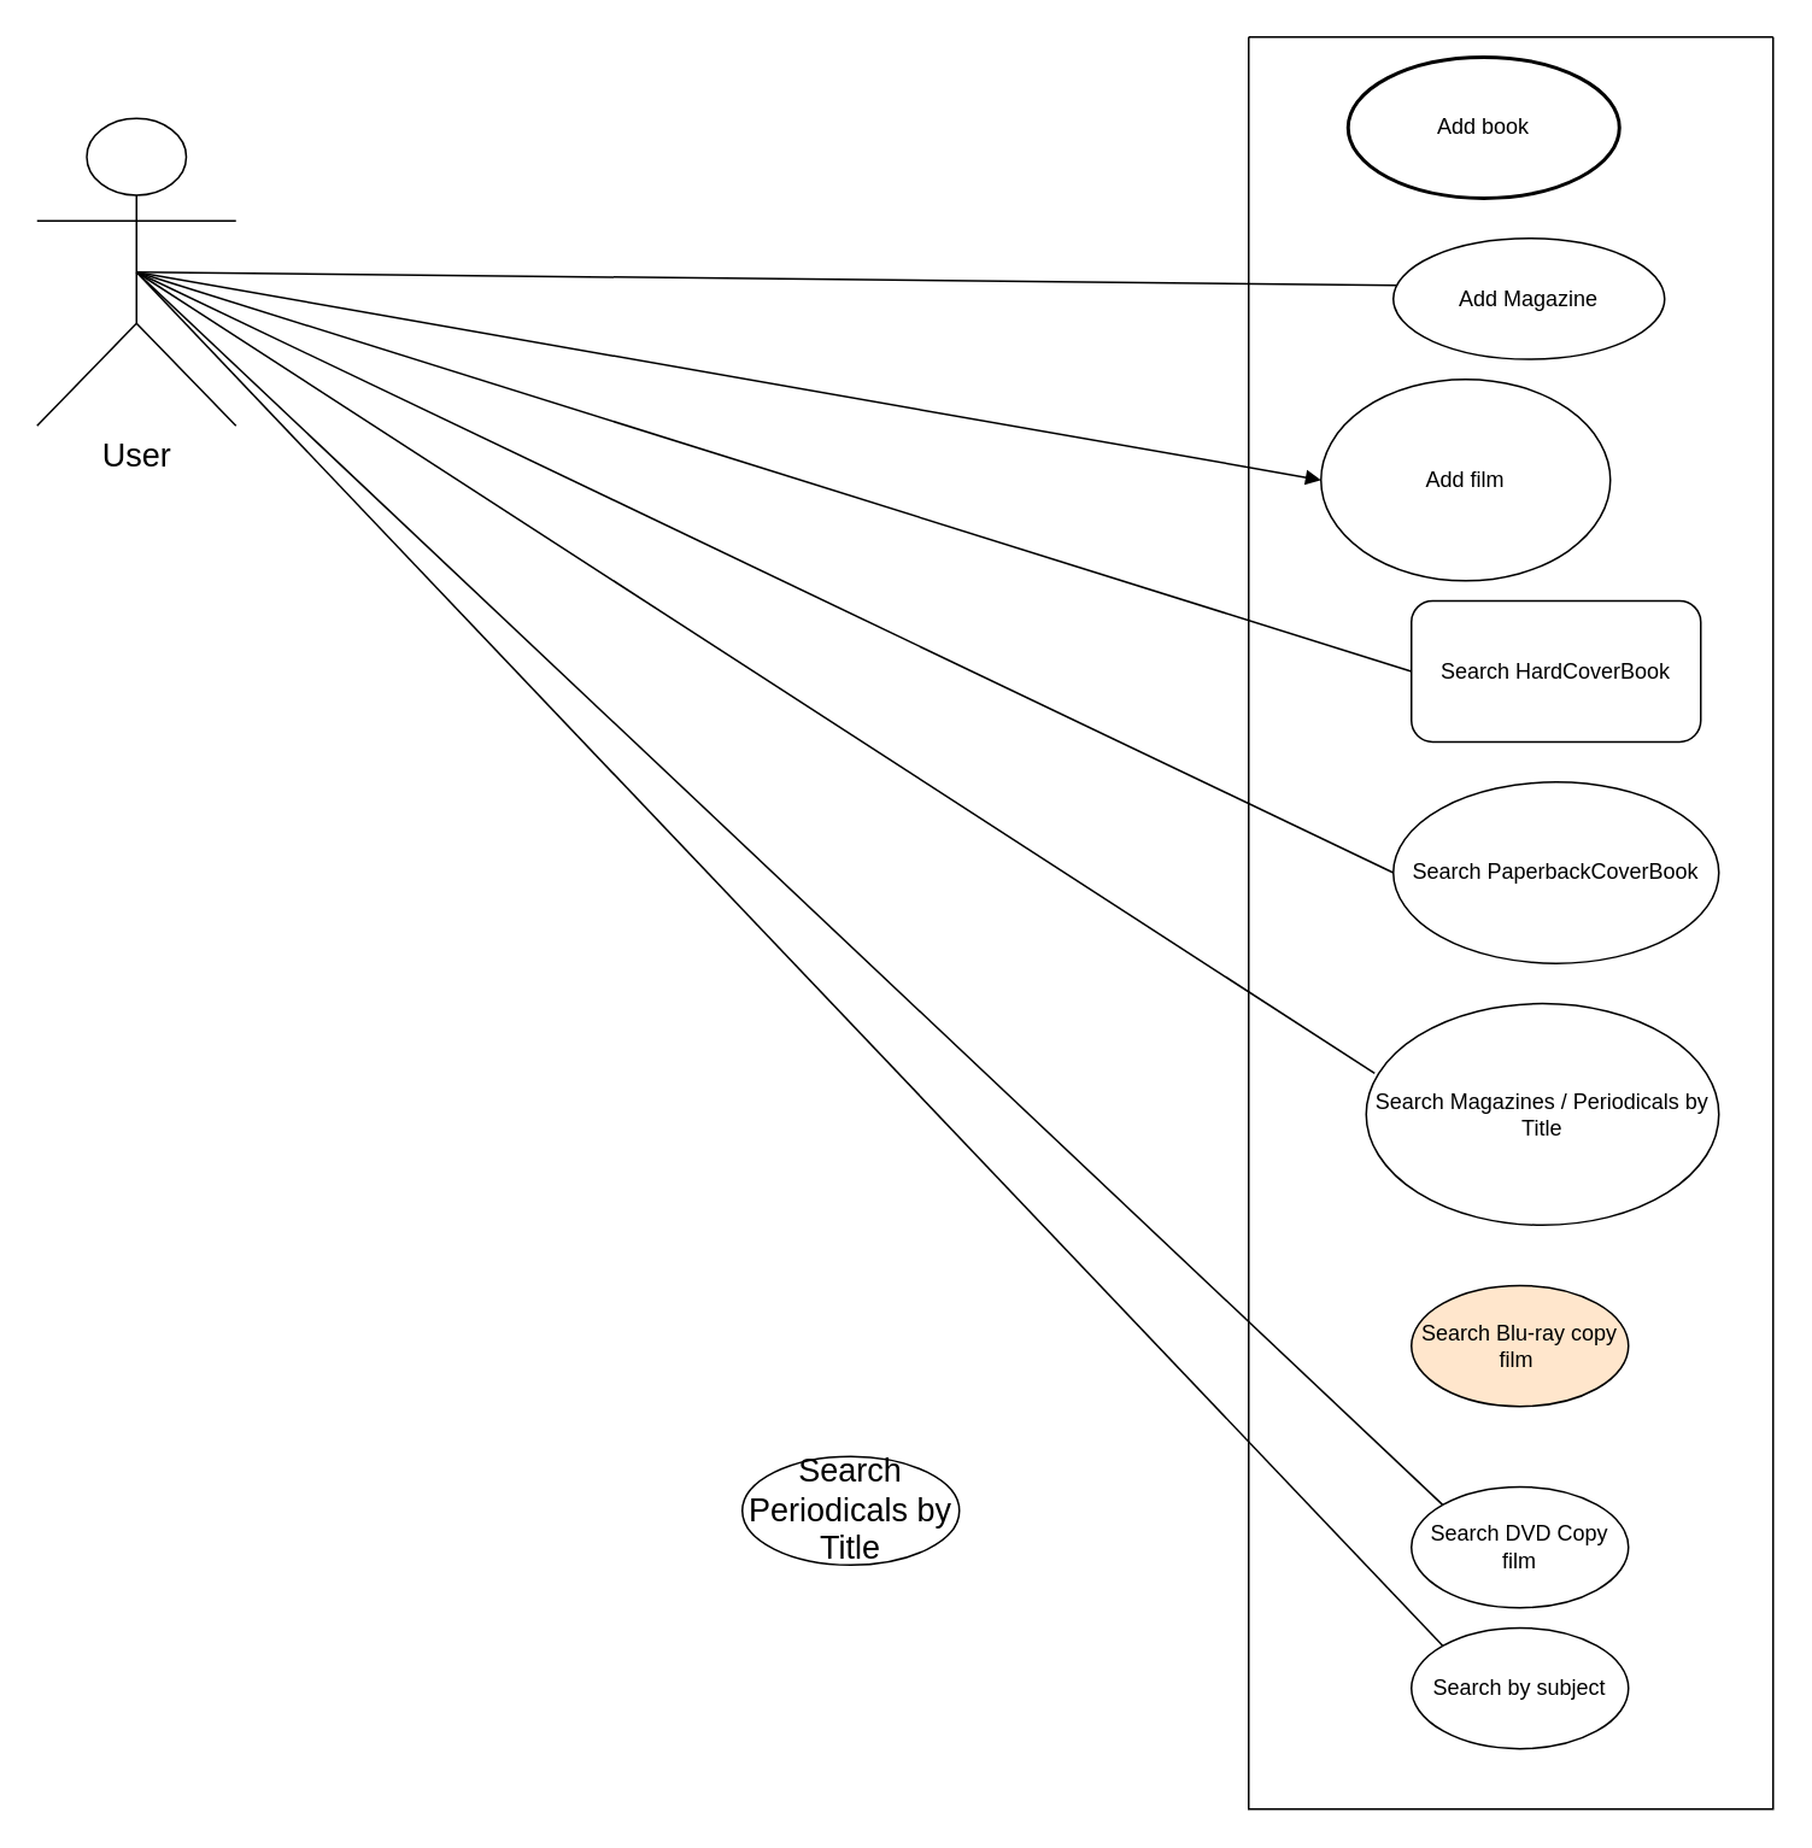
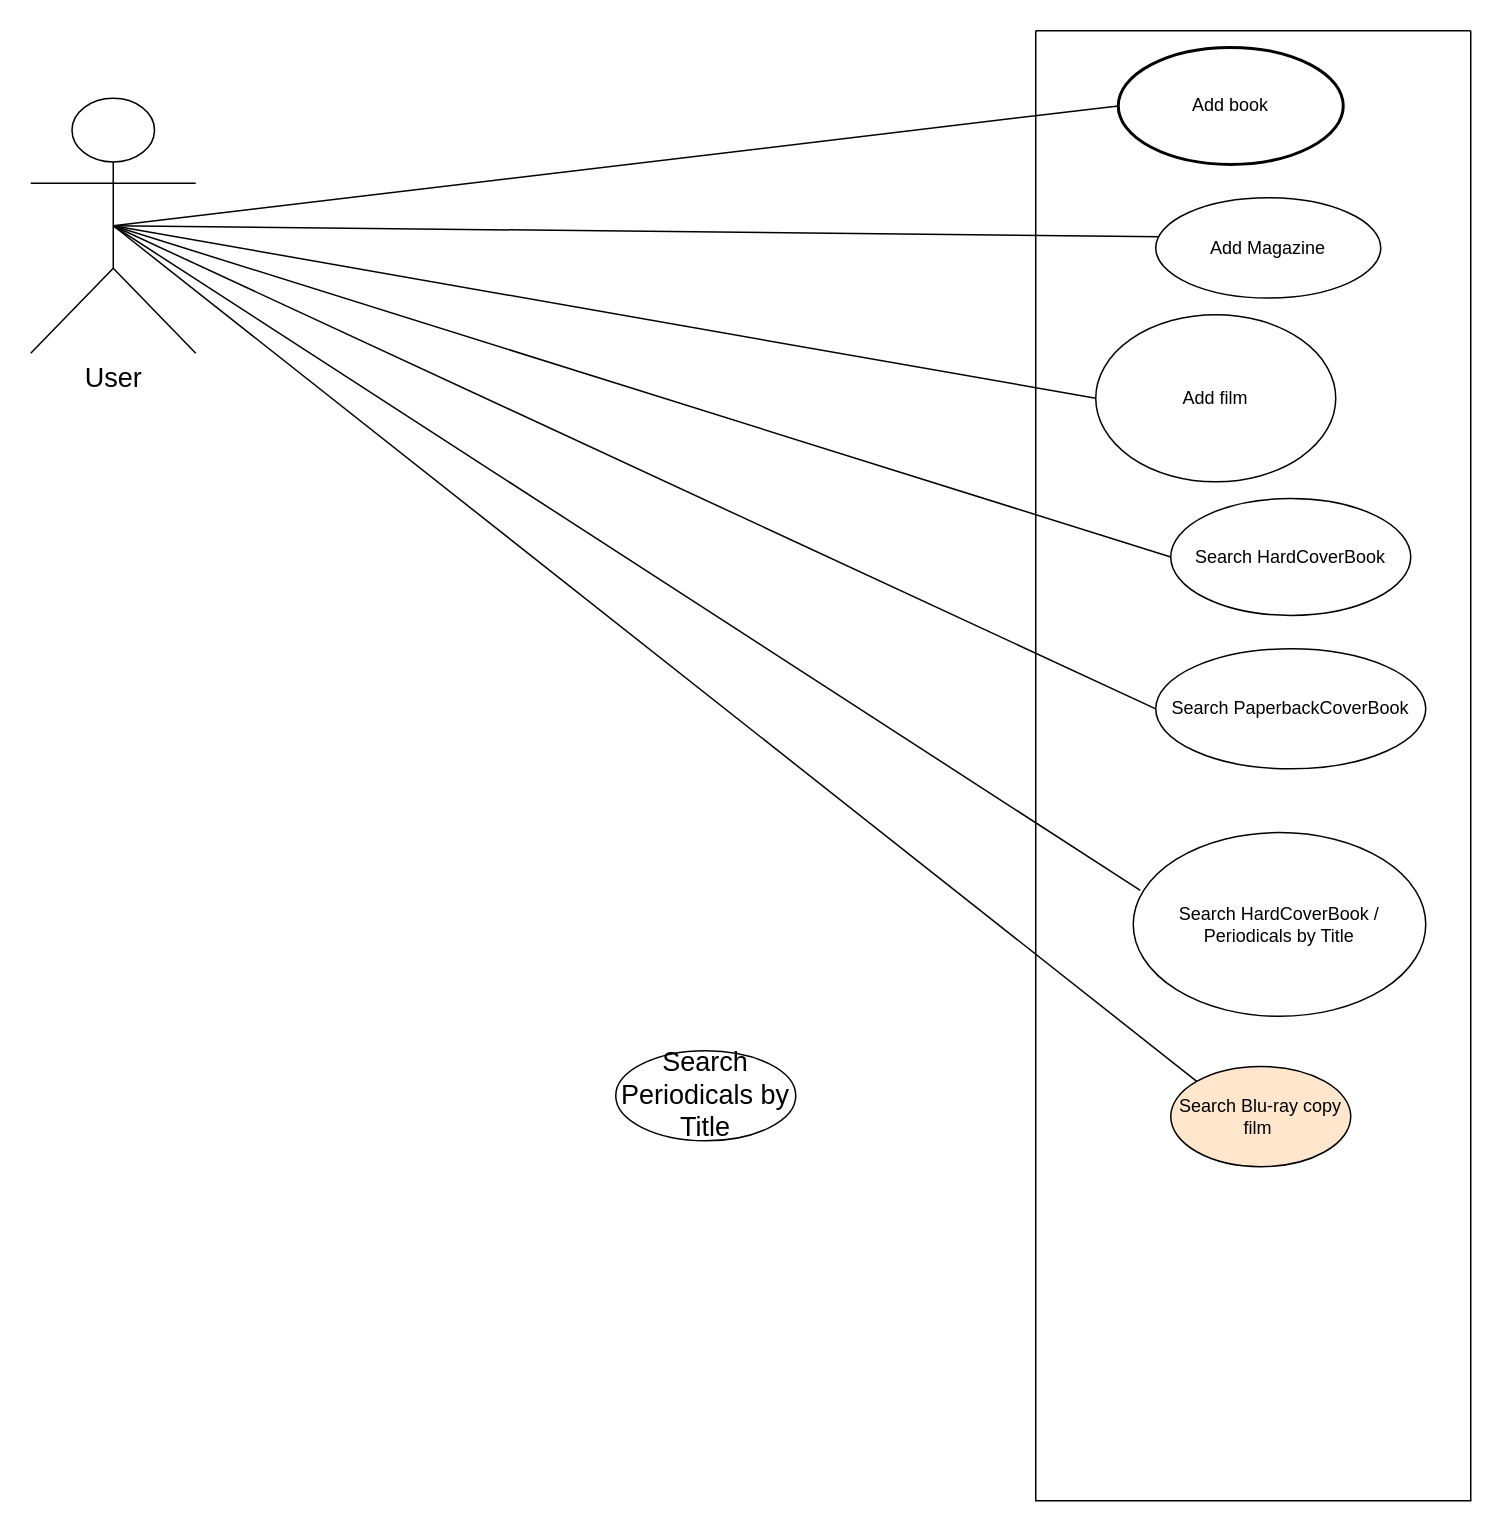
  <mxCell id="0" />
  <mxCell id="1" parent="0" />
  <mxCell id="2" value="&lt;span style=&quot;font-size: 18px&quot;&gt;User&lt;/span&gt;" style="shape=umlActor;verticalLabelPosition=bottom;verticalAlign=top;html=1;outlineConnect=0;" vertex="1" parent="1"><mxGeometry x="20" y="65" width="110" height="170" as="geometry" /></mxCell>
- <mxCell id="4" value="" style="endArrow=block;html=1;exitX=0.5;exitY=0.5;exitDx=0;exitDy=0;exitPerimeter=0;entryX=0;entryY=0.5;entryDx=0;entryDy=0;" edge="1" parent="1" source="2" target="17"><mxGeometry width="50" height="50" relative="1" as="geometry"><mxPoint x="378" y="20.58" as="sourcePoint" /><mxPoint x="545" y="125" as="targetPoint" /></mxGeometry></mxCell>
+ <mxCell id="3" value="" style="endArrow=none;html=1;exitX=0.5;exitY=0.5;exitDx=0;exitDy=0;exitPerimeter=0;entryX=0;entryY=0.5;entryDx=0;entryDy=0;entryPerimeter=0;" edge="1" parent="1" source="2" target="13"><mxGeometry width="50" height="50" relative="1" as="geometry"><mxPoint x="378.24" y="20.34" as="sourcePoint" /><mxPoint x="540" y="-65" as="targetPoint" /></mxGeometry></mxCell>
+ <mxCell id="4" value="" style="endArrow=none;html=1;exitX=0.5;exitY=0.5;exitDx=0;exitDy=0;exitPerimeter=0;entryX=0;entryY=0.5;entryDx=0;entryDy=0;" edge="1" parent="1" source="2" target="17"><mxGeometry width="50" height="50" relative="1" as="geometry"><mxPoint x="378" y="20.58" as="sourcePoint" /><mxPoint x="545" y="125" as="targetPoint" /></mxGeometry></mxCell>
  <mxCell id="5" value="" style="endArrow=none;html=1;exitX=0.5;exitY=0.5;exitDx=0;exitDy=0;exitPerimeter=0;entryX=0;entryY=0.5;entryDx=0;entryDy=0;" edge="1" parent="1" source="2" target="18"><mxGeometry width="50" height="50" relative="1" as="geometry"><mxPoint x="380" y="20" as="sourcePoint" /><mxPoint x="555" y="235" as="targetPoint" /></mxGeometry></mxCell>
  <mxCell id="6" value="" style="endArrow=none;html=1;exitX=0.5;exitY=0.5;exitDx=0;exitDy=0;exitPerimeter=0;entryX=0;entryY=0.5;entryDx=0;entryDy=0;" edge="1" parent="1" source="2" target="19"><mxGeometry width="50" height="50" relative="1" as="geometry"><mxPoint x="379.76" y="20.28" as="sourcePoint" /><mxPoint x="545" y="350" as="targetPoint" /></mxGeometry></mxCell>
  <mxCell id="7" value="" style="endArrow=none;html=1;entryX=0.024;entryY=0.315;entryDx=0;entryDy=0;exitX=0.5;exitY=0.5;exitDx=0;exitDy=0;exitPerimeter=0;entryPerimeter=0;" edge="1" parent="1" source="2" target="20"><mxGeometry width="50" height="50" relative="1" as="geometry"><mxPoint x="380" y="20" as="sourcePoint" /><mxPoint x="530" y="480" as="targetPoint" /></mxGeometry></mxCell>
  <mxCell id="8" value="" style="endArrow=none;html=1;exitX=0.5;exitY=0.5;exitDx=0;exitDy=0;exitPerimeter=0;entryX=0.024;entryY=0.388;entryDx=0;entryDy=0;entryPerimeter=0;" edge="1" parent="1" source="2" target="14"><mxGeometry width="50" height="50" relative="1" as="geometry"><mxPoint x="379.76" y="20.82" as="sourcePoint" /><mxPoint x="530" y="25" as="targetPoint" /></mxGeometry></mxCell>
- <mxCell id="10" value="" style="endArrow=none;html=1;entryX=0;entryY=0;entryDx=0;entryDy=0;exitX=0.5;exitY=0.5;exitDx=0;exitDy=0;exitPerimeter=0;" edge="1" parent="1" source="2" target="22"><mxGeometry width="50" height="50" relative="1" as="geometry"><mxPoint x="140" y="315" as="sourcePoint" /><mxPoint x="549.68" y="614.65" as="targetPoint" /></mxGeometry></mxCell>
- <mxCell id="11" value="" style="endArrow=none;html=1;entryX=0;entryY=0;entryDx=0;entryDy=0;exitX=0.5;exitY=0.5;exitDx=0;exitDy=0;exitPerimeter=0;" edge="1" parent="1" source="2" target="15"><mxGeometry width="50" height="50" relative="1" as="geometry"><mxPoint x="110" y="110" as="sourcePoint" /><mxPoint x="530" y="699.65" as="targetPoint" /></mxGeometry></mxCell>
+ <mxCell id="9" value="" style="endArrow=none;html=1;entryX=0;entryY=0;entryDx=0;entryDy=0;exitX=0.5;exitY=0.5;exitDx=0;exitDy=0;exitPerimeter=0;" edge="1" parent="1" source="2" target="21"><mxGeometry width="50" height="50" relative="1" as="geometry"><mxPoint x="110" y="115" as="sourcePoint" /><mxPoint x="519.68" y="414.65" as="targetPoint" /></mxGeometry></mxCell>
  <mxCell id="12" value="" style="group" vertex="1" connectable="0" parent="1"><mxGeometry x="690" y="20" width="290" height="980" as="geometry" /></mxCell>
  <mxCell id="13" value="&lt;span&gt;Add book&lt;br&gt;&lt;/span&gt;" style="strokeWidth=2;html=1;shape=mxgraph.flowchart.start_1;whiteSpace=wrap;" vertex="1" parent="12"><mxGeometry x="55" y="11.136" width="150" height="77.955" as="geometry" /></mxCell>
  <mxCell id="14" value="&lt;span&gt;Add Magazine&lt;br&gt;&lt;/span&gt;" style="ellipse;whiteSpace=wrap;html=1;" vertex="1" parent="12"><mxGeometry x="80" y="111.364" width="150" height="66.818" as="geometry" /></mxCell>
- <mxCell id="15" value="Search by subject" style="ellipse;whiteSpace=wrap;html=1;" vertex="1" parent="12"><mxGeometry x="90" y="879.773" width="120" height="66.818" as="geometry" /></mxCell>
  <mxCell id="16" value="" style="swimlane;startSize=0;" vertex="1" parent="12"><mxGeometry width="290" height="980.0" as="geometry" /></mxCell>
  <mxCell id="17" value="&lt;span&gt;Add film&lt;br&gt;&lt;/span&gt;" style="ellipse;whiteSpace=wrap;html=1;" vertex="1" parent="16"><mxGeometry x="40" y="189.318" width="160" height="111.364" as="geometry" /></mxCell>
- <mxCell id="18" value="&lt;span&gt;Search HardCoverBook&lt;br&gt;&lt;/span&gt;" style="whiteSpace=wrap;html=1;rounded=1;" vertex="1" parent="16"><mxGeometry x="90" y="311.818" width="160" height="77.955" as="geometry" /></mxCell>
- <mxCell id="19" value="&lt;span&gt;Search PaperbackCoverBook&lt;br&gt;&lt;/span&gt;" style="ellipse;whiteSpace=wrap;html=1;" vertex="1" parent="16"><mxGeometry x="80" y="412.045" width="180" height="100.227" as="geometry" /></mxCell>
- <mxCell id="20" value="Search Magazines / Periodicals by Title" style="ellipse;whiteSpace=wrap;html=1;" vertex="1" parent="16"><mxGeometry x="65" y="534.545" width="195" height="122.5" as="geometry" /></mxCell>
+ <mxCell id="18" value="&lt;span&gt;Search HardCoverBook&lt;br&gt;&lt;/span&gt;" style="ellipse;whiteSpace=wrap;html=1;" vertex="1" parent="16"><mxGeometry x="90" y="311.818" width="160" height="77.955" as="geometry" /></mxCell>
+ <mxCell id="19" value="&lt;span&gt;Search PaperbackCoverBook&lt;br&gt;&lt;/span&gt;" style="ellipse;whiteSpace=wrap;html=1;" vertex="1" parent="16"><mxGeometry x="80" y="412.045" width="180" height="80" as="geometry" /></mxCell>
+ <mxCell id="20" value="Search HardCoverBook / Periodicals by Title" style="ellipse;whiteSpace=wrap;html=1;" vertex="1" parent="16"><mxGeometry x="65" y="534.545" width="195" height="122.5" as="geometry" /></mxCell>
  <mxCell id="21" value="Search Blu-ray copy film&amp;nbsp;" style="ellipse;whiteSpace=wrap;html=1;fillColor=#ffe6cc;" vertex="1" parent="16"><mxGeometry x="90" y="690.455" width="120" height="66.818" as="geometry" /></mxCell>
- <mxCell id="22" value="Search DVD Copy film" style="ellipse;whiteSpace=wrap;html=1;" vertex="1" parent="16"><mxGeometry x="90" y="801.818" width="120" height="66.818" as="geometry" /></mxCell>
- <mxCell id="23" value="Search Periodicals by Title" style="ellipse;whiteSpace=wrap;html=1;fontSize=18;" vertex="1" parent="1"><mxGeometry x="410" y="805" width="120" height="60" as="geometry" /></mxCell>
+ <mxCell id="23" value="Search Periodicals by Title" style="ellipse;whiteSpace=wrap;html=1;fontSize=18;" vertex="1" parent="1"><mxGeometry x="410" y="700" width="120" height="60" as="geometry" /></mxCell>
